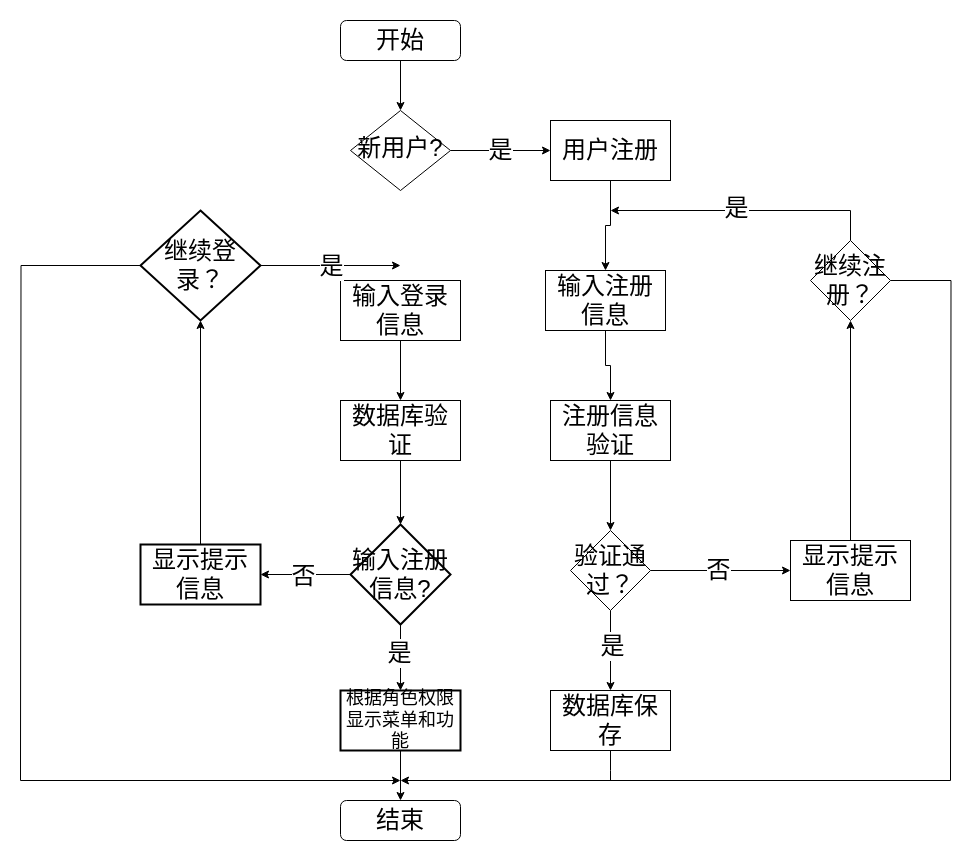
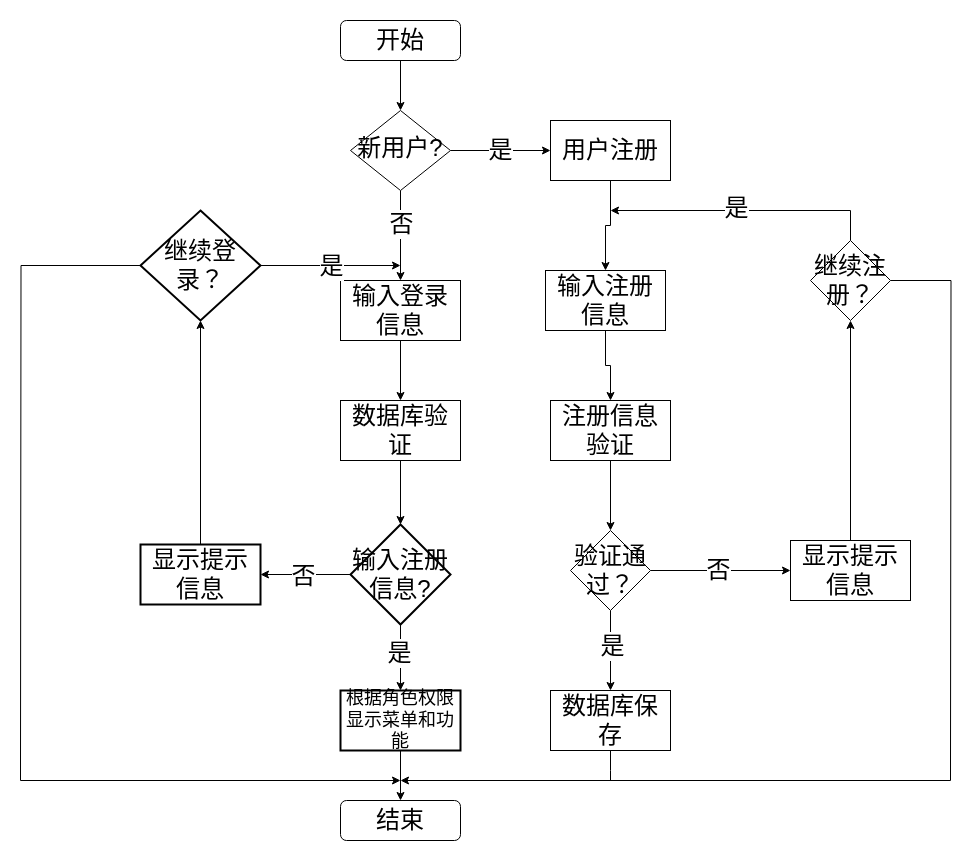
  <mxCell id="0" />
  <mxCell id="1" parent="0" />
  <mxCell id="2" style="edgeStyle=orthogonalEdgeStyle;rounded=0;orthogonalLoop=1;jettySize=auto;html=1;entryX=0.5;entryY=0;entryDx=0;entryDy=0;fontFamily=Helvetica;fontSize=12;fontColor=default;" edge="1" parent="1" source="3" target="7"><mxGeometry relative="1" as="geometry" /></mxCell>
  <mxCell id="3" value="&lt;font style=&quot;font-size: 24px;&quot;&gt;开始&lt;/font&gt;" style="rounded=1;whiteSpace=wrap;html=1;fontSize=12;glass=0;strokeWidth=1;shadow=0;" parent="1" vertex="1"><mxGeometry x="340" y="20" width="120" height="40" as="geometry" /></mxCell>
  <mxCell id="4" value="&lt;font style=&quot;font-size: 24px;&quot;&gt;是&lt;/font&gt;" style="edgeStyle=orthogonalEdgeStyle;rounded=0;orthogonalLoop=1;jettySize=auto;html=1;fontFamily=Helvetica;fontSize=12;fontColor=default;" edge="1" parent="1" source="7" target="9"><mxGeometry relative="1" as="geometry" /></mxCell>
+ <mxCell id="5" style="edgeStyle=orthogonalEdgeStyle;rounded=0;orthogonalLoop=1;jettySize=auto;html=1;entryX=0.5;entryY=0;entryDx=0;entryDy=0;fontFamily=Helvetica;fontSize=12;fontColor=default;" edge="1" parent="1" source="7" target="11"><mxGeometry relative="1" as="geometry" /></mxCell>
+ <mxCell id="6" value="&lt;font style=&quot;font-size: 24px;&quot;&gt;否&lt;/font&gt;" style="edgeLabel;html=1;align=center;verticalAlign=middle;resizable=0;points=[];rounded=0;shadow=0;glass=0;strokeColor=default;strokeWidth=1;fontFamily=Helvetica;fontSize=12;fontColor=default;fillColor=default;" vertex="1" connectable="0" parent="5"><mxGeometry x="-0.275" relative="1" as="geometry"><mxPoint as="offset" /></mxGeometry></mxCell>
  <mxCell id="7" value="&lt;font style=&quot;font-size: 24px;&quot;&gt;新用户?&lt;/font&gt;" style="rhombus;whiteSpace=wrap;html=1;shadow=0;fontFamily=Helvetica;fontSize=12;align=center;strokeWidth=1;spacing=6;spacingTop=-4;" parent="1" vertex="1"><mxGeometry x="350" y="110" width="100" height="80" as="geometry" /></mxCell>
  <mxCell id="8" value="" style="edgeStyle=orthogonalEdgeStyle;rounded=0;orthogonalLoop=1;jettySize=auto;html=1;fontFamily=Helvetica;fontSize=12;fontColor=default;" edge="1" parent="1" source="9" target="30"><mxGeometry relative="1" as="geometry" /></mxCell>
  <mxCell id="9" value="&lt;font style=&quot;font-size: 24px;&quot;&gt;用户注册&lt;/font&gt;" style="rounded=0;whiteSpace=wrap;html=1;shadow=0;glass=0;strokeColor=default;strokeWidth=1;align=center;verticalAlign=middle;fontFamily=Helvetica;fontSize=12;fontColor=default;fillColor=default;" vertex="1" parent="1"><mxGeometry x="550" y="120" width="120" height="60" as="geometry" /></mxCell>
  <mxCell id="10" style="edgeStyle=orthogonalEdgeStyle;rounded=0;orthogonalLoop=1;jettySize=auto;html=1;entryX=0.5;entryY=0;entryDx=0;entryDy=0;fontFamily=Helvetica;fontSize=12;fontColor=default;" edge="1" parent="1" source="11" target="12"><mxGeometry relative="1" as="geometry" /></mxCell>
  <mxCell id="11" value="&lt;font style=&quot;font-size: 24px;&quot;&gt;输入登录信息&lt;/font&gt;" style="rounded=0;whiteSpace=wrap;html=1;shadow=0;glass=0;strokeColor=default;strokeWidth=1;align=center;verticalAlign=middle;fontFamily=Helvetica;fontSize=12;fontColor=default;fillColor=default;" vertex="1" parent="1"><mxGeometry x="340" y="280" width="120" height="60" as="geometry" /></mxCell>
  <mxCell id="12" value="&lt;font style=&quot;font-size: 24px;&quot;&gt;数据库验证&lt;/font&gt;" style="rounded=0;whiteSpace=wrap;html=1;shadow=0;glass=0;strokeColor=default;strokeWidth=1;align=center;verticalAlign=middle;fontFamily=Helvetica;fontSize=12;fontColor=default;fillColor=default;" vertex="1" parent="1"><mxGeometry x="340" y="400" width="120" height="60" as="geometry" /></mxCell>
  <mxCell id="13" value="" style="edgeStyle=orthogonalEdgeStyle;rounded=0;orthogonalLoop=1;jettySize=auto;html=1;fontFamily=Helvetica;fontSize=12;fontColor=default;" edge="1" parent="1" source="17" target="20"><mxGeometry relative="1" as="geometry" /></mxCell>
  <mxCell id="14" value="&lt;font style=&quot;font-size: 24px;&quot;&gt;是&lt;/font&gt;" style="edgeLabel;html=1;align=center;verticalAlign=middle;resizable=0;points=[];rounded=0;shadow=0;glass=0;strokeColor=default;strokeWidth=1;fontFamily=Helvetica;fontSize=12;fontColor=default;fillColor=default;" vertex="1" connectable="0" parent="13"><mxGeometry x="-0.151" y="-2" relative="1" as="geometry"><mxPoint as="offset" /></mxGeometry></mxCell>
  <mxCell id="15" value="" style="edgeStyle=orthogonalEdgeStyle;rounded=0;orthogonalLoop=1;jettySize=auto;html=1;fontFamily=Helvetica;fontSize=12;fontColor=default;" edge="1" parent="1" source="17" target="23"><mxGeometry relative="1" as="geometry" /></mxCell>
  <mxCell id="16" value="&lt;font style=&quot;font-size: 24px;&quot;&gt;否&lt;/font&gt;" style="edgeLabel;html=1;align=center;verticalAlign=middle;resizable=0;points=[];rounded=0;shadow=0;glass=0;strokeColor=default;strokeWidth=1;fontFamily=Helvetica;fontSize=12;fontColor=default;fillColor=default;" vertex="1" connectable="0" parent="15"><mxGeometry x="0.062" y="1" relative="1" as="geometry"><mxPoint as="offset" /></mxGeometry></mxCell>
  <mxCell id="17" value="&lt;font style=&quot;font-size: 24px;&quot;&gt;输入注册信息&lt;/font&gt;&lt;font style=&quot;font-size: 24px;&quot;&gt;?&lt;/font&gt;" style="strokeWidth=2;html=1;shape=mxgraph.flowchart.decision;whiteSpace=wrap;rounded=0;shadow=0;glass=0;strokeColor=default;align=center;verticalAlign=middle;fontFamily=Helvetica;fontSize=12;fontColor=default;fillColor=default;" vertex="1" parent="1"><mxGeometry x="350" y="524" width="100" height="100" as="geometry" /></mxCell>
  <mxCell id="18" style="edgeStyle=orthogonalEdgeStyle;rounded=0;orthogonalLoop=1;jettySize=auto;html=1;entryX=0.5;entryY=0;entryDx=0;entryDy=0;entryPerimeter=0;fontFamily=Helvetica;fontSize=12;fontColor=default;" edge="1" parent="1" source="12" target="17"><mxGeometry relative="1" as="geometry" /></mxCell>
  <mxCell id="19" value="" style="edgeStyle=orthogonalEdgeStyle;rounded=0;orthogonalLoop=1;jettySize=auto;html=1;fontFamily=Helvetica;fontSize=12;fontColor=default;entryX=0.5;entryY=0;entryDx=0;entryDy=0;" edge="1" parent="1" source="20" target="21"><mxGeometry relative="1" as="geometry"><mxPoint x="400" y="840" as="targetPoint" /></mxGeometry></mxCell>
  <mxCell id="20" value="&lt;font style=&quot;font-size: 18px;&quot;&gt;根据角色权限显示菜单和功能&lt;/font&gt;" style="whiteSpace=wrap;html=1;strokeWidth=2;rounded=0;shadow=0;glass=0;" vertex="1" parent="1"><mxGeometry x="340" y="690" width="120" height="60" as="geometry" /></mxCell>
  <mxCell id="21" value="&lt;span style=&quot;font-size: 24px;&quot;&gt;结束&lt;/span&gt;" style="rounded=1;whiteSpace=wrap;html=1;fontSize=12;glass=0;strokeWidth=1;shadow=0;" vertex="1" parent="1"><mxGeometry x="340" y="800" width="120" height="40" as="geometry" /></mxCell>
  <mxCell id="22" value="" style="edgeStyle=orthogonalEdgeStyle;rounded=0;orthogonalLoop=1;jettySize=auto;html=1;fontFamily=Helvetica;fontSize=12;fontColor=default;" edge="1" parent="1" source="23" target="27"><mxGeometry relative="1" as="geometry" /></mxCell>
  <mxCell id="23" value="&lt;font style=&quot;font-size: 24px;&quot;&gt;显示提示信息&lt;/font&gt;" style="whiteSpace=wrap;html=1;strokeWidth=2;rounded=0;shadow=0;glass=0;" vertex="1" parent="1"><mxGeometry x="140" y="544" width="120" height="60" as="geometry" /></mxCell>
  <mxCell id="24" style="edgeStyle=orthogonalEdgeStyle;rounded=0;orthogonalLoop=1;jettySize=auto;html=1;fontFamily=Helvetica;fontSize=12;fontColor=default;" edge="1" parent="1" source="27"><mxGeometry relative="1" as="geometry"><mxPoint x="400" y="265" as="targetPoint" /></mxGeometry></mxCell>
  <mxCell id="25" value="&lt;font style=&quot;font-size: 24px;&quot;&gt;是&lt;/font&gt;" style="edgeLabel;html=1;align=center;verticalAlign=middle;resizable=0;points=[];rounded=0;shadow=0;glass=0;strokeColor=default;strokeWidth=1;fontFamily=Helvetica;fontSize=12;fontColor=default;fillColor=default;" vertex="1" connectable="0" parent="24"><mxGeometry x="0.008" relative="1" as="geometry"><mxPoint as="offset" /></mxGeometry></mxCell>
  <mxCell id="26" style="edgeStyle=orthogonalEdgeStyle;rounded=0;orthogonalLoop=1;jettySize=auto;html=1;fontFamily=Helvetica;fontSize=12;fontColor=default;endArrow=none;endFill=0;" edge="1" parent="1" source="27"><mxGeometry relative="1" as="geometry"><mxPoint x="20" y="780" as="targetPoint" /></mxGeometry></mxCell>
  <mxCell id="27" value="&lt;font style=&quot;font-size: 24px;&quot;&gt;继续登录？&lt;/font&gt;" style="rhombus;whiteSpace=wrap;html=1;strokeWidth=2;rounded=0;shadow=0;glass=0;" vertex="1" parent="1"><mxGeometry x="140" y="210" width="120" height="110" as="geometry" /></mxCell>
  <mxCell id="28" value="" style="endArrow=classic;html=1;rounded=0;fontFamily=Helvetica;fontSize=12;fontColor=default;" edge="1" parent="1"><mxGeometry width="50" height="50" relative="1" as="geometry"><mxPoint x="20" y="780" as="sourcePoint" /><mxPoint x="400" y="780" as="targetPoint" /></mxGeometry></mxCell>
  <mxCell id="29" value="" style="edgeStyle=orthogonalEdgeStyle;rounded=0;orthogonalLoop=1;jettySize=auto;html=1;fontFamily=Helvetica;fontSize=24;fontColor=default;" edge="1" parent="1" source="30" target="32"><mxGeometry relative="1" as="geometry" /></mxCell>
  <mxCell id="30" value="输入注册信息" style="whiteSpace=wrap;html=1;rounded=0;shadow=0;glass=0;strokeWidth=1;fontSize=24;" vertex="1" parent="1"><mxGeometry x="545" y="270" width="120" height="60" as="geometry" /></mxCell>
  <mxCell id="31" value="" style="edgeStyle=orthogonalEdgeStyle;rounded=0;orthogonalLoop=1;jettySize=auto;html=1;fontFamily=Helvetica;fontSize=24;fontColor=default;" edge="1" parent="1" source="32" target="37"><mxGeometry relative="1" as="geometry" /></mxCell>
  <mxCell id="32" value="注册信息验证" style="whiteSpace=wrap;html=1;fontSize=24;rounded=0;shadow=0;glass=0;strokeWidth=1;" vertex="1" parent="1"><mxGeometry x="550" y="400" width="120" height="60" as="geometry" /></mxCell>
  <mxCell id="33" value="" style="edgeStyle=orthogonalEdgeStyle;rounded=0;orthogonalLoop=1;jettySize=auto;html=1;fontFamily=Helvetica;fontSize=24;fontColor=default;" edge="1" parent="1" source="37" target="39"><mxGeometry relative="1" as="geometry" /></mxCell>
  <mxCell id="34" value="&lt;font style=&quot;font-size: 24px;&quot;&gt;否&lt;/font&gt;" style="edgeLabel;html=1;align=center;verticalAlign=middle;resizable=0;points=[];rounded=0;shadow=0;glass=0;strokeColor=default;strokeWidth=1;fontFamily=Helvetica;fontSize=24;fontColor=default;fillColor=default;" vertex="1" connectable="0" parent="33"><mxGeometry x="-0.057" y="1" relative="1" as="geometry"><mxPoint x="1" as="offset" /></mxGeometry></mxCell>
  <mxCell id="35" value="" style="edgeStyle=orthogonalEdgeStyle;rounded=0;orthogonalLoop=1;jettySize=auto;html=1;fontFamily=Helvetica;fontSize=24;fontColor=default;" edge="1" parent="1" source="37" target="41"><mxGeometry relative="1" as="geometry" /></mxCell>
  <mxCell id="36" value="是" style="edgeLabel;html=1;align=center;verticalAlign=middle;resizable=0;points=[];rounded=0;shadow=0;glass=0;strokeColor=default;strokeWidth=1;fontFamily=Helvetica;fontSize=24;fontColor=default;fillColor=default;" vertex="1" connectable="0" parent="35"><mxGeometry x="-0.111" y="1" relative="1" as="geometry"><mxPoint y="-1" as="offset" /></mxGeometry></mxCell>
  <mxCell id="37" value="验证通过？" style="rhombus;whiteSpace=wrap;html=1;fontSize=24;rounded=0;shadow=0;glass=0;strokeWidth=1;" vertex="1" parent="1"><mxGeometry x="570" y="530" width="80" height="80" as="geometry" /></mxCell>
  <mxCell id="38" value="" style="edgeStyle=orthogonalEdgeStyle;rounded=0;orthogonalLoop=1;jettySize=auto;html=1;fontFamily=Helvetica;fontSize=24;fontColor=default;" edge="1" parent="1" source="39" target="43"><mxGeometry relative="1" as="geometry" /></mxCell>
  <mxCell id="39" value="显示提示信息" style="whiteSpace=wrap;html=1;fontSize=24;rounded=0;shadow=0;glass=0;strokeWidth=1;" vertex="1" parent="1"><mxGeometry x="790" y="540" width="120" height="60" as="geometry" /></mxCell>
  <mxCell id="40" style="edgeStyle=orthogonalEdgeStyle;rounded=0;orthogonalLoop=1;jettySize=auto;html=1;endArrow=none;endFill=0;" edge="1" parent="1" source="41"><mxGeometry relative="1" as="geometry"><mxPoint x="610" y="780" as="targetPoint" /></mxGeometry></mxCell>
  <mxCell id="41" value="数据库保存" style="whiteSpace=wrap;html=1;fontSize=24;rounded=0;shadow=0;glass=0;strokeWidth=1;" vertex="1" parent="1"><mxGeometry x="550" y="690" width="120" height="60" as="geometry" /></mxCell>
  <mxCell id="42" style="edgeStyle=orthogonalEdgeStyle;rounded=0;orthogonalLoop=1;jettySize=auto;html=1;fontFamily=Helvetica;fontSize=24;fontColor=default;endArrow=none;endFill=0;" edge="1" parent="1" source="43"><mxGeometry relative="1" as="geometry"><mxPoint x="950" y="780" as="targetPoint" /></mxGeometry></mxCell>
  <mxCell id="43" value="继续注册？" style="rhombus;whiteSpace=wrap;html=1;fontSize=24;rounded=0;shadow=0;glass=0;strokeWidth=1;" vertex="1" parent="1"><mxGeometry x="810" y="240" width="80" height="80" as="geometry" /></mxCell>
  <mxCell id="44" value="" style="endArrow=none;html=1;rounded=0;fontFamily=Helvetica;fontSize=24;fontColor=default;exitX=0.5;exitY=0;exitDx=0;exitDy=0;" edge="1" parent="1" source="43"><mxGeometry width="50" height="50" relative="1" as="geometry"><mxPoint x="810" y="470" as="sourcePoint" /><mxPoint x="850" y="210" as="targetPoint" /></mxGeometry></mxCell>
  <mxCell id="45" value="" style="endArrow=classic;html=1;rounded=0;fontFamily=Helvetica;fontSize=24;fontColor=default;" edge="1" parent="1"><mxGeometry width="50" height="50" relative="1" as="geometry"><mxPoint x="850" y="210" as="sourcePoint" /><mxPoint x="610" y="210" as="targetPoint" /></mxGeometry></mxCell>
  <mxCell id="46" value="是" style="edgeLabel;html=1;align=center;verticalAlign=middle;resizable=0;points=[];rounded=0;shadow=0;glass=0;strokeColor=default;strokeWidth=1;fontFamily=Helvetica;fontSize=24;fontColor=default;fillColor=default;" vertex="1" connectable="0" parent="45"><mxGeometry x="-0.035" y="-3" relative="1" as="geometry"><mxPoint x="1" as="offset" /></mxGeometry></mxCell>
  <mxCell id="47" value="" style="endArrow=classic;html=1;rounded=0;fontFamily=Helvetica;fontSize=24;fontColor=default;" edge="1" parent="1"><mxGeometry width="50" height="50" relative="1" as="geometry"><mxPoint x="950" y="780" as="sourcePoint" /><mxPoint x="400" y="780" as="targetPoint" /></mxGeometry></mxCell>
